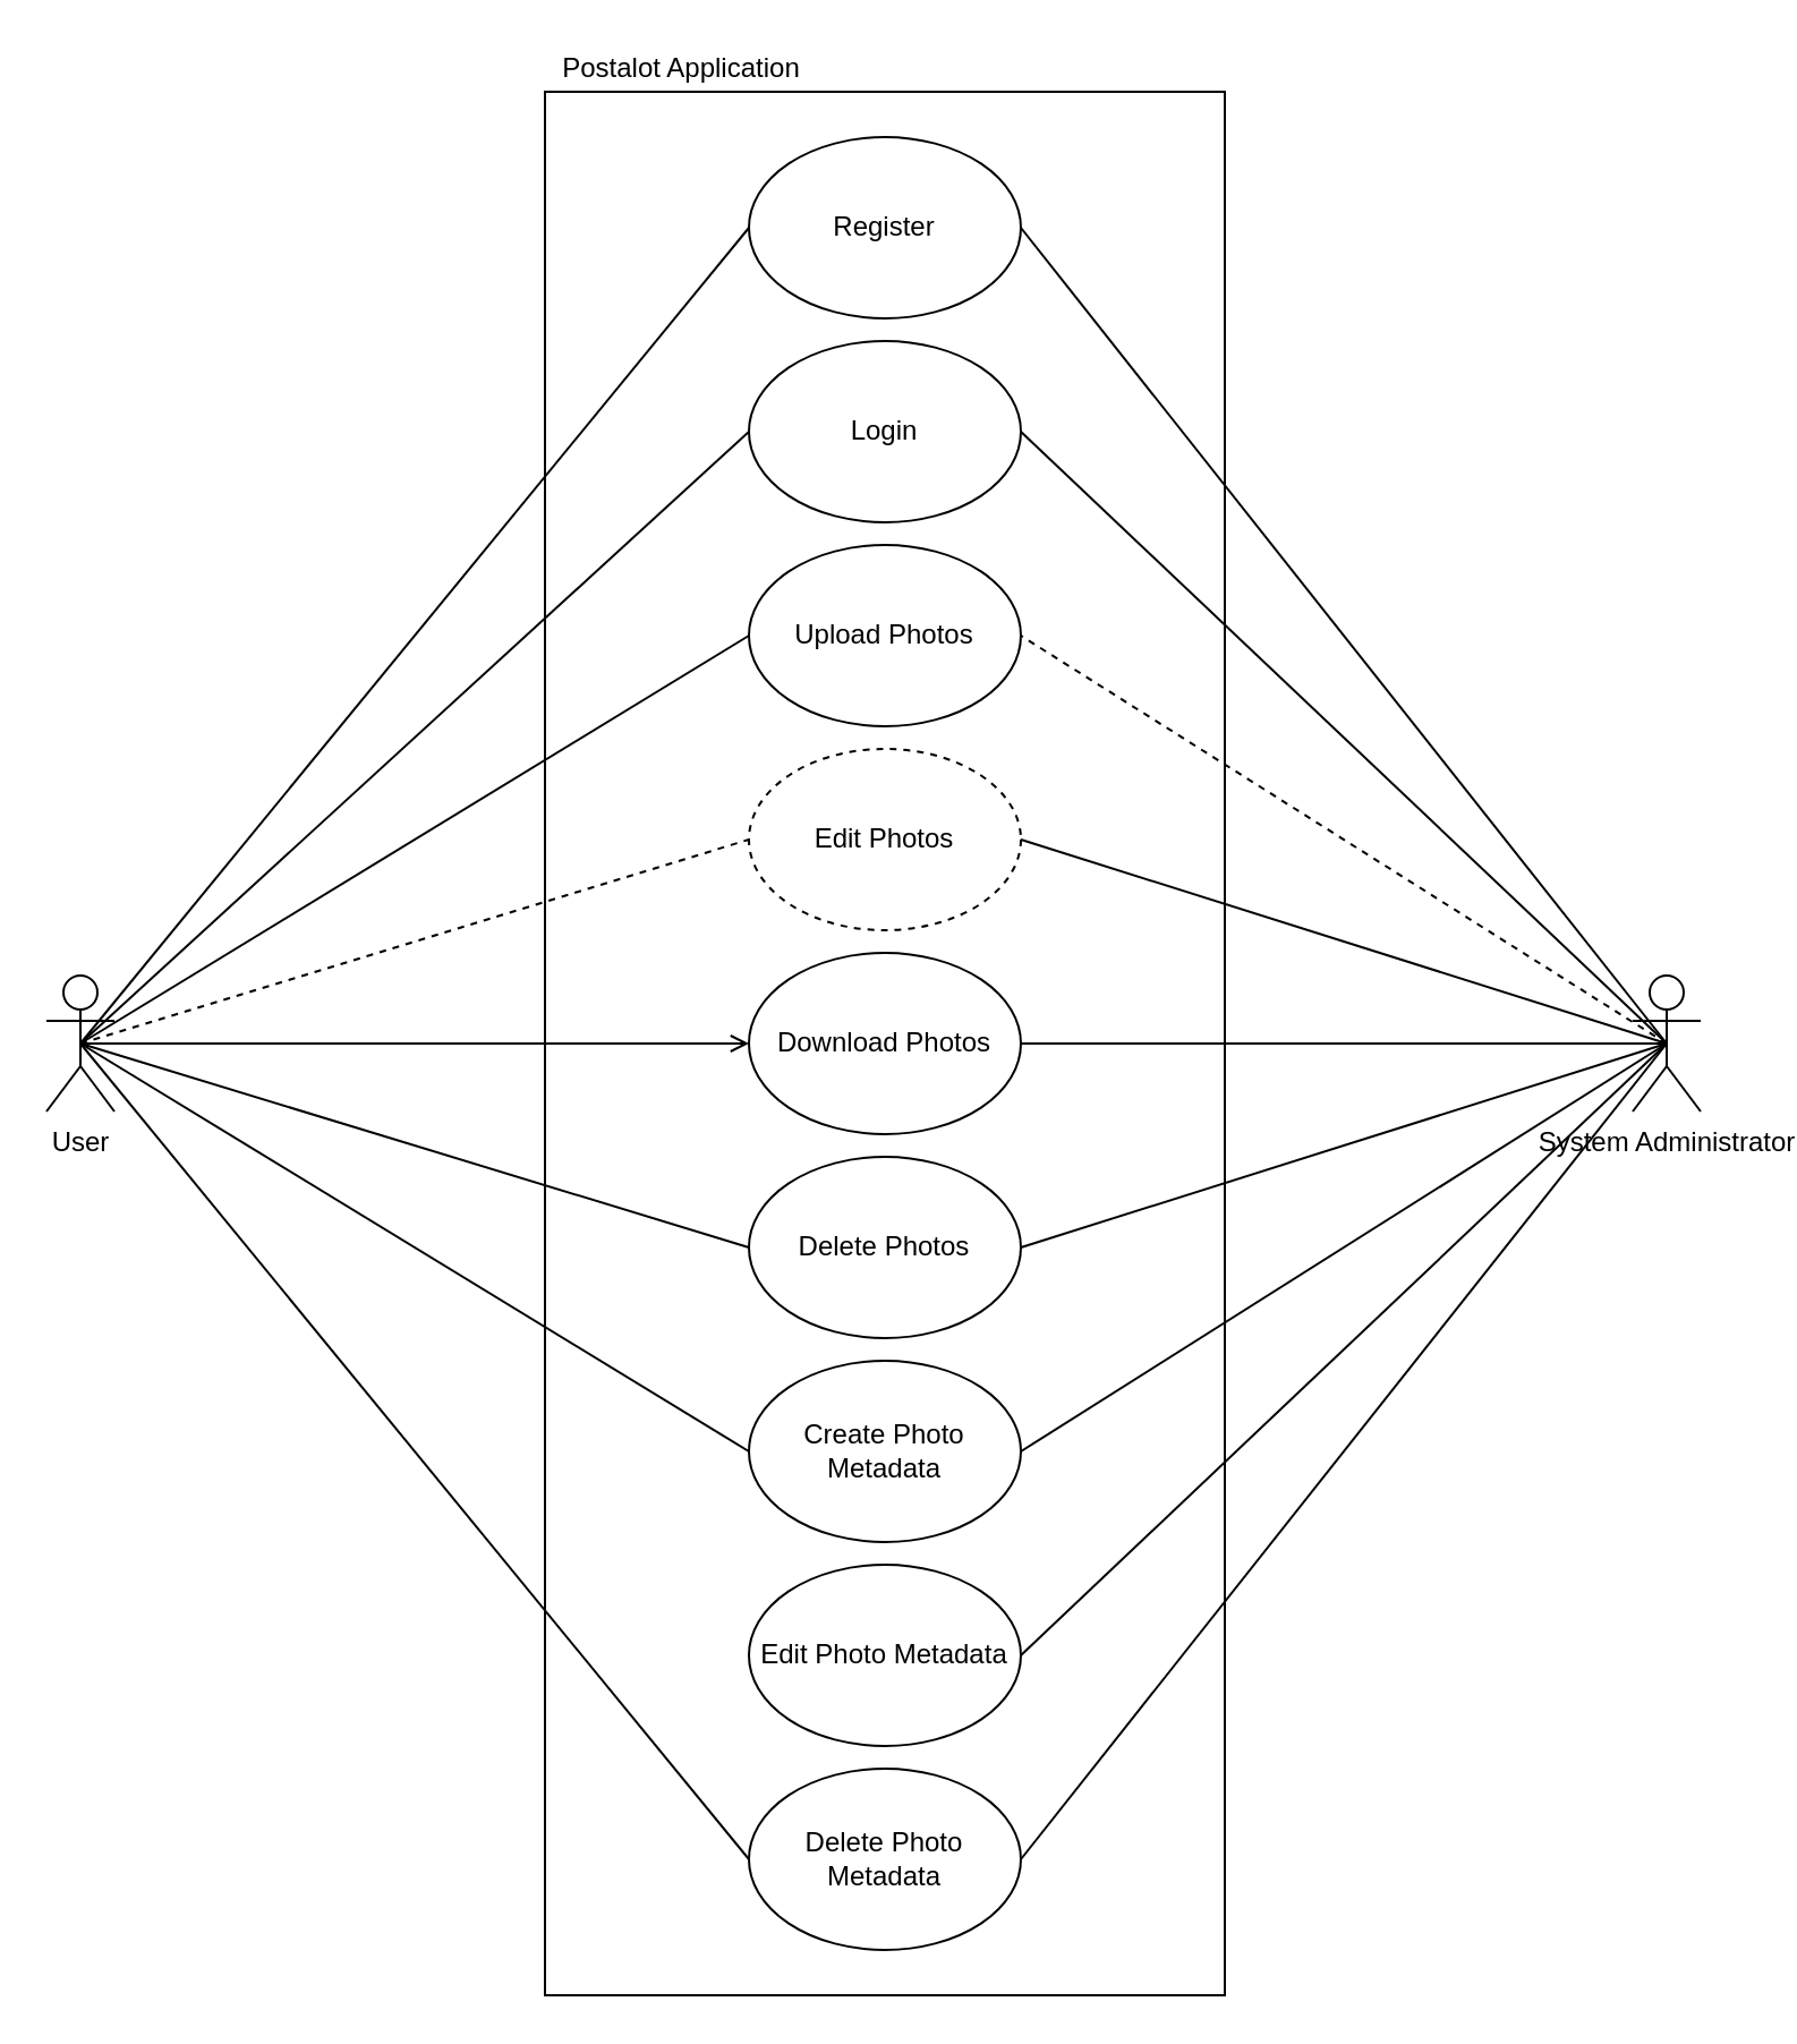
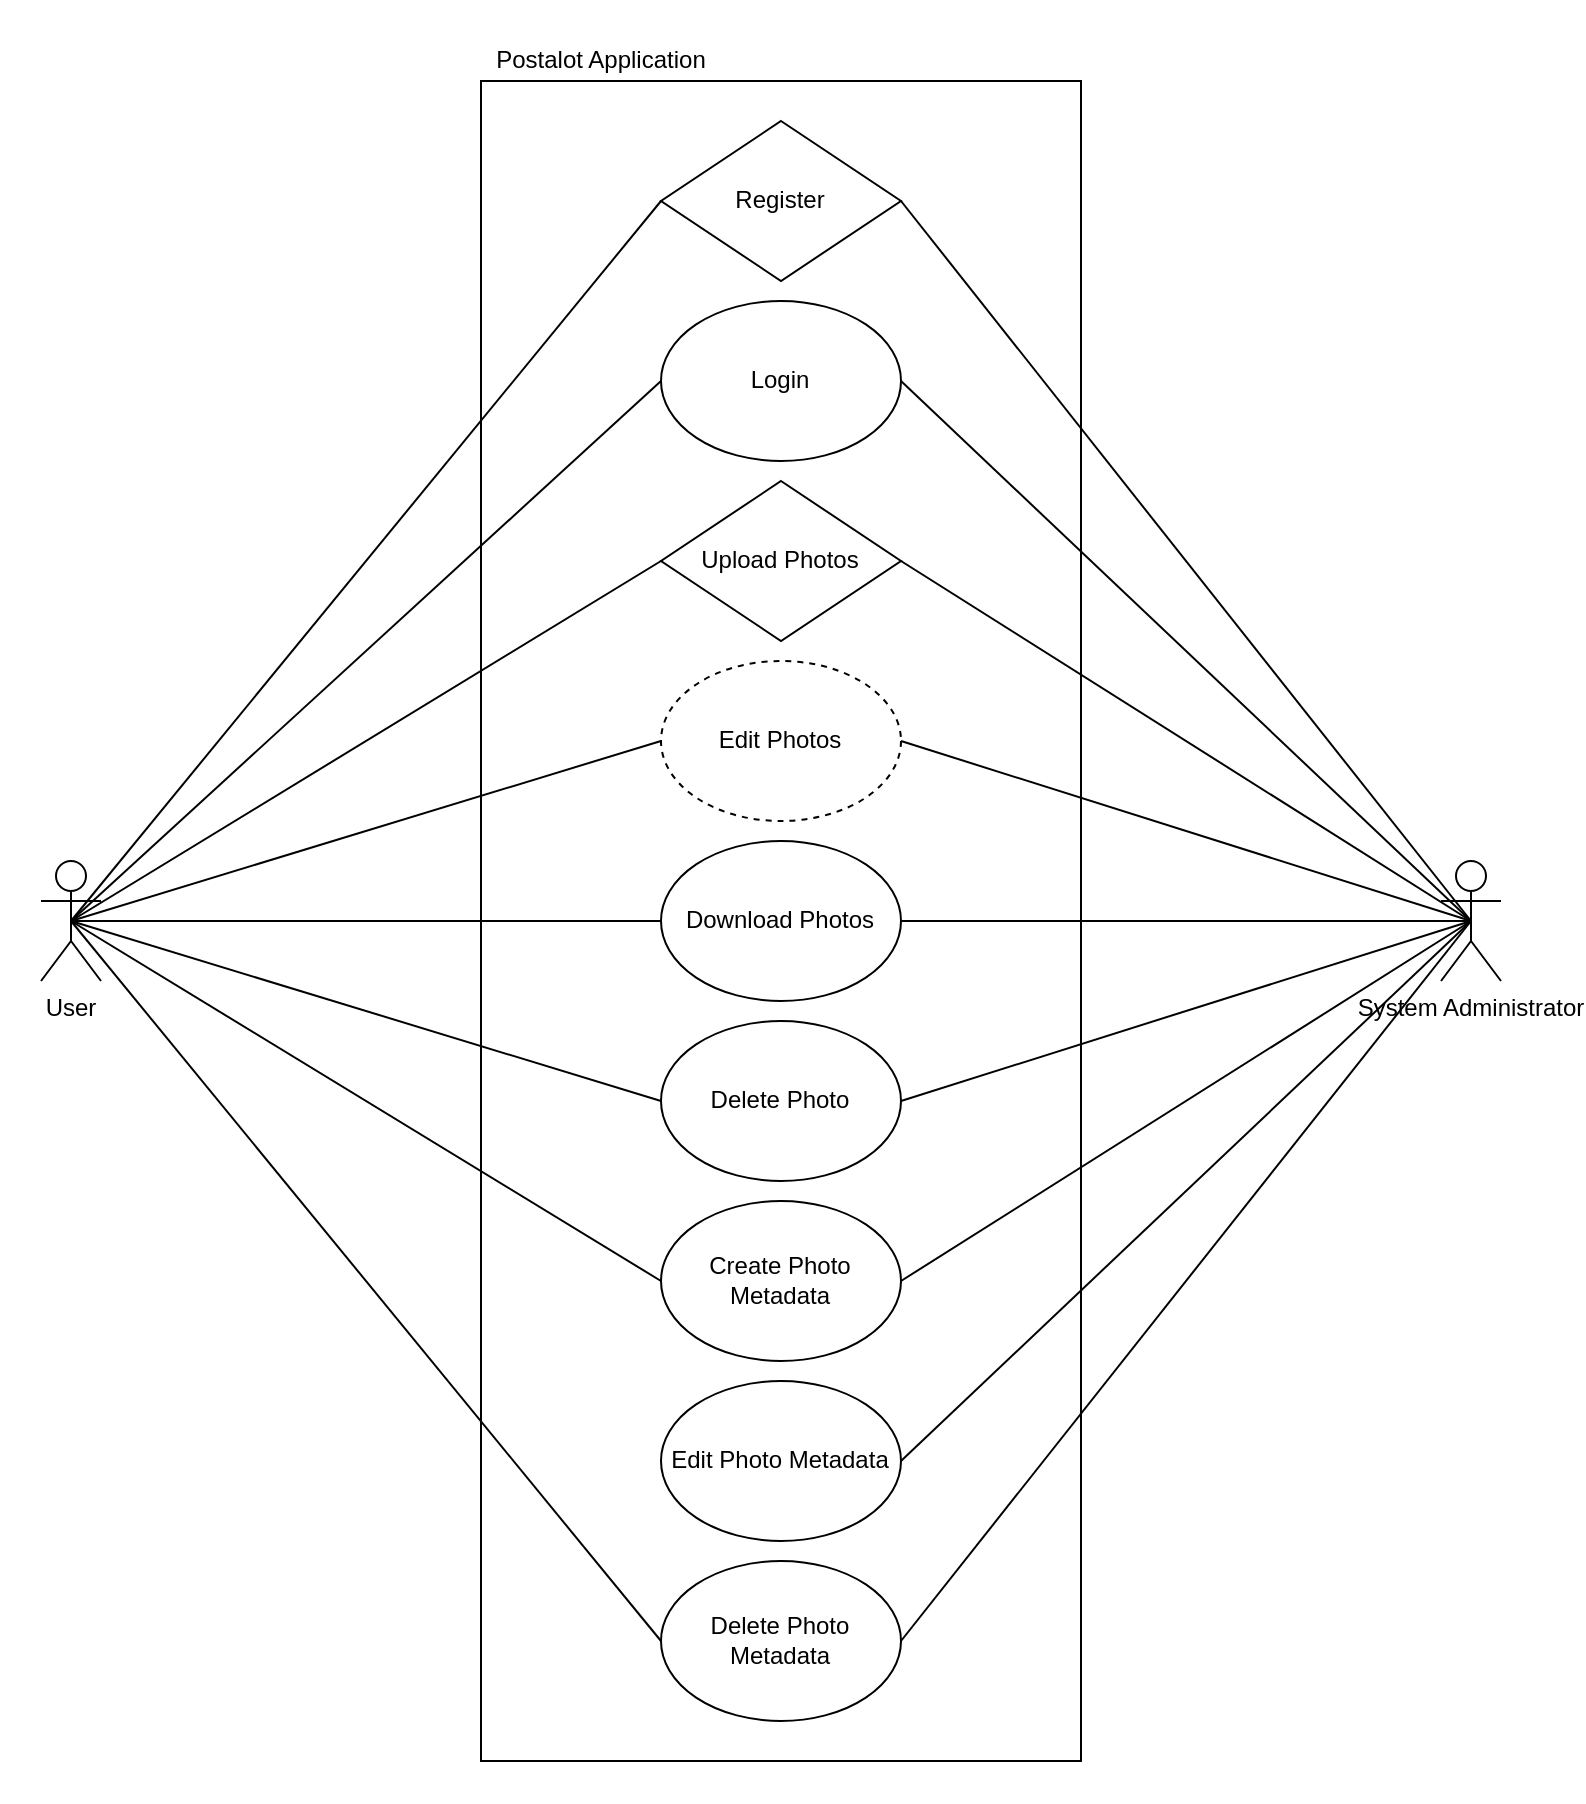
  <mxCell id="0" />
  <mxCell id="1" parent="0" />
  <mxCell id="2" value="" style="rounded=0;whiteSpace=wrap;html=1;" vertex="1" parent="1"><mxGeometry x="240" y="40" width="300" height="840" as="geometry" /></mxCell>
- <mxCell id="3" value="Upload Photos" style="ellipse;whiteSpace=wrap;html=1;" vertex="1" parent="1"><mxGeometry x="330" y="240" width="120" height="80" as="geometry" /></mxCell>
+ <mxCell id="3" value="Upload Photos" style="rhombus;whiteSpace=wrap;html=1;" vertex="1" parent="1"><mxGeometry x="330" y="240" width="120" height="80" as="geometry" /></mxCell>
  <mxCell id="4" value="Edit Photos" style="ellipse;whiteSpace=wrap;html=1;dashed=1;" vertex="1" parent="1"><mxGeometry x="330" y="330" width="120" height="80" as="geometry" /></mxCell>
  <mxCell id="5" value="Download Photos" style="ellipse;whiteSpace=wrap;html=1;" vertex="1" parent="1"><mxGeometry x="330" y="420" width="120" height="80" as="geometry" /></mxCell>
- <mxCell id="6" value="Delete Photos" style="ellipse;whiteSpace=wrap;html=1;" vertex="1" parent="1"><mxGeometry x="330" y="510" width="120" height="80" as="geometry" /></mxCell>
+ <mxCell id="6" value="Delete Photo" style="ellipse;whiteSpace=wrap;html=1;" vertex="1" parent="1"><mxGeometry x="330" y="510" width="120" height="80" as="geometry" /></mxCell>
  <mxCell id="7" value="Create Photo Metadata" style="ellipse;whiteSpace=wrap;html=1;" vertex="1" parent="1"><mxGeometry x="330" y="600" width="120" height="80" as="geometry" /></mxCell>
  <mxCell id="8" value="Edit Photo Metadata" style="ellipse;whiteSpace=wrap;html=1;" vertex="1" parent="1"><mxGeometry x="330" y="690" width="120" height="80" as="geometry" /></mxCell>
  <mxCell id="9" value="Delete Photo Metadata" style="ellipse;whiteSpace=wrap;html=1;" vertex="1" parent="1"><mxGeometry x="330" y="780" width="120" height="80" as="geometry" /></mxCell>
  <mxCell id="10" value="User" style="shape=umlActor;verticalLabelPosition=bottom;verticalAlign=top;html=1;outlineConnect=0;" vertex="1" parent="1"><mxGeometry x="20" y="430" width="30" height="60" as="geometry" /></mxCell>
  <mxCell id="11" value="System Administrator" style="shape=umlActor;verticalLabelPosition=bottom;verticalAlign=top;html=1;outlineConnect=0;" vertex="1" parent="1"><mxGeometry x="720" y="430" width="30" height="60" as="geometry" /></mxCell>
  <mxCell id="12" value="Login" style="ellipse;whiteSpace=wrap;html=1;" vertex="1" parent="1"><mxGeometry x="330" y="150" width="120" height="80" as="geometry" /></mxCell>
- <mxCell id="13" value="Register" style="ellipse;whiteSpace=wrap;html=1;" vertex="1" parent="1"><mxGeometry x="330" y="60" width="120" height="80" as="geometry" /></mxCell>
+ <mxCell id="13" value="Register" style="rhombus;whiteSpace=wrap;html=1;" vertex="1" parent="1"><mxGeometry x="330" y="60" width="120" height="80" as="geometry" /></mxCell>
  <mxCell id="14" value="" style="endArrow=none;html=1;rounded=0;exitX=0.5;exitY=0.5;exitDx=0;exitDy=0;exitPerimeter=0;entryX=0;entryY=0.5;entryDx=0;entryDy=0;" edge="1" parent="1" source="10" target="12"><mxGeometry width="50" height="50" relative="1" as="geometry"><mxPoint x="230" y="410" as="sourcePoint" /><mxPoint x="280" y="360" as="targetPoint" /></mxGeometry></mxCell>
  <mxCell id="15" value="" style="endArrow=none;html=1;rounded=0;exitX=0.5;exitY=0.5;exitDx=0;exitDy=0;exitPerimeter=0;entryX=0;entryY=0.5;entryDx=0;entryDy=0;" edge="1" parent="1" source="10" target="13"><mxGeometry width="50" height="50" relative="1" as="geometry"><mxPoint x="230" y="410" as="sourcePoint" /><mxPoint x="280" y="360" as="targetPoint" /></mxGeometry></mxCell>
  <mxCell id="16" value="" style="endArrow=none;html=1;rounded=0;exitX=0.5;exitY=0.5;exitDx=0;exitDy=0;exitPerimeter=0;entryX=0;entryY=0.5;entryDx=0;entryDy=0;" edge="1" parent="1" source="10" target="3"><mxGeometry width="50" height="50" relative="1" as="geometry"><mxPoint x="230" y="410" as="sourcePoint" /><mxPoint x="280" y="360" as="targetPoint" /></mxGeometry></mxCell>
- <mxCell id="17" value="" style="endArrow=open;html=1;rounded=0;exitX=0.5;exitY=0.5;exitDx=0;exitDy=0;exitPerimeter=0;entryX=0;entryY=0.5;entryDx=0;entryDy=0;" edge="1" parent="1" source="10" target="5"><mxGeometry width="50" height="50" relative="1" as="geometry"><mxPoint x="230" y="410" as="sourcePoint" /><mxPoint x="280" y="360" as="targetPoint" /></mxGeometry></mxCell>
- <mxCell id="18" value="" style="endArrow=none;html=1;rounded=0;exitX=0.5;exitY=0.5;exitDx=0;exitDy=0;exitPerimeter=0;entryX=0;entryY=0.5;entryDx=0;entryDy=0;dashed=1;" edge="1" parent="1" source="10" target="4"><mxGeometry width="50" height="50" relative="1" as="geometry"><mxPoint x="230" y="410" as="sourcePoint" /><mxPoint x="280" y="360" as="targetPoint" /></mxGeometry></mxCell>
+ <mxCell id="17" value="" style="endArrow=none;html=1;rounded=0;exitX=0.5;exitY=0.5;exitDx=0;exitDy=0;exitPerimeter=0;entryX=0;entryY=0.5;entryDx=0;entryDy=0;" edge="1" parent="1" source="10" target="5"><mxGeometry width="50" height="50" relative="1" as="geometry"><mxPoint x="230" y="410" as="sourcePoint" /><mxPoint x="280" y="360" as="targetPoint" /></mxGeometry></mxCell>
+ <mxCell id="18" value="" style="endArrow=none;html=1;rounded=0;exitX=0.5;exitY=0.5;exitDx=0;exitDy=0;exitPerimeter=0;entryX=0;entryY=0.5;entryDx=0;entryDy=0;" edge="1" parent="1" source="10" target="4"><mxGeometry width="50" height="50" relative="1" as="geometry"><mxPoint x="230" y="410" as="sourcePoint" /><mxPoint x="280" y="360" as="targetPoint" /></mxGeometry></mxCell>
  <mxCell id="19" value="" style="endArrow=none;html=1;rounded=0;exitX=0.5;exitY=0.5;exitDx=0;exitDy=0;exitPerimeter=0;entryX=0;entryY=0.5;entryDx=0;entryDy=0;" edge="1" parent="1" source="10" target="6"><mxGeometry width="50" height="50" relative="1" as="geometry"><mxPoint x="230" y="410" as="sourcePoint" /><mxPoint x="280" y="360" as="targetPoint" /></mxGeometry></mxCell>
  <mxCell id="20" value="" style="endArrow=none;html=1;rounded=0;exitX=0.5;exitY=0.5;exitDx=0;exitDy=0;exitPerimeter=0;entryX=0;entryY=0.5;entryDx=0;entryDy=0;" edge="1" parent="1" source="10" target="7"><mxGeometry width="50" height="50" relative="1" as="geometry"><mxPoint x="230" y="410" as="sourcePoint" /><mxPoint x="280" y="360" as="targetPoint" /></mxGeometry></mxCell>
  <mxCell id="21" value="" style="endArrow=none;html=1;rounded=0;entryX=0;entryY=0.5;entryDx=0;entryDy=0;exitX=0.5;exitY=0.5;exitDx=0;exitDy=0;exitPerimeter=0;" edge="1" parent="1" source="10" target="9"><mxGeometry width="50" height="50" relative="1" as="geometry"><mxPoint x="0" y="460" as="sourcePoint" /><mxPoint x="280" y="600" as="targetPoint" /></mxGeometry></mxCell>
  <mxCell id="22" value="" style="endArrow=none;html=1;rounded=0;exitX=1;exitY=0.5;exitDx=0;exitDy=0;entryX=0.5;entryY=0.5;entryDx=0;entryDy=0;entryPerimeter=0;" edge="1" parent="1" source="9" target="11"><mxGeometry width="50" height="50" relative="1" as="geometry"><mxPoint x="350" y="650" as="sourcePoint" /><mxPoint x="400" y="600" as="targetPoint" /></mxGeometry></mxCell>
  <mxCell id="23" value="" style="endArrow=none;html=1;rounded=0;exitX=1;exitY=0.5;exitDx=0;exitDy=0;entryX=0.5;entryY=0.5;entryDx=0;entryDy=0;entryPerimeter=0;" edge="1" parent="1" source="8" target="11"><mxGeometry width="50" height="50" relative="1" as="geometry"><mxPoint x="350" y="650" as="sourcePoint" /><mxPoint x="400" y="600" as="targetPoint" /></mxGeometry></mxCell>
  <mxCell id="24" value="" style="endArrow=none;html=1;rounded=0;exitX=1;exitY=0.5;exitDx=0;exitDy=0;entryX=0.5;entryY=0.5;entryDx=0;entryDy=0;entryPerimeter=0;" edge="1" parent="1" source="7" target="11"><mxGeometry width="50" height="50" relative="1" as="geometry"><mxPoint x="350" y="650" as="sourcePoint" /><mxPoint x="400" y="600" as="targetPoint" /></mxGeometry></mxCell>
  <mxCell id="25" value="" style="endArrow=none;html=1;rounded=0;entryX=1;entryY=0.5;entryDx=0;entryDy=0;exitX=0.5;exitY=0.5;exitDx=0;exitDy=0;exitPerimeter=0;" edge="1" parent="1" source="11" target="6"><mxGeometry width="50" height="50" relative="1" as="geometry"><mxPoint x="350" y="650" as="sourcePoint" /><mxPoint x="400" y="600" as="targetPoint" /></mxGeometry></mxCell>
  <mxCell id="26" value="" style="endArrow=none;html=1;rounded=0;entryX=1;entryY=0.5;entryDx=0;entryDy=0;exitX=0.5;exitY=0.5;exitDx=0;exitDy=0;exitPerimeter=0;" edge="1" parent="1" source="11" target="5"><mxGeometry width="50" height="50" relative="1" as="geometry"><mxPoint x="350" y="650" as="sourcePoint" /><mxPoint x="400" y="600" as="targetPoint" /></mxGeometry></mxCell>
  <mxCell id="27" value="" style="endArrow=none;html=1;rounded=0;entryX=1;entryY=0.5;entryDx=0;entryDy=0;exitX=0.5;exitY=0.5;exitDx=0;exitDy=0;exitPerimeter=0;" edge="1" parent="1" source="11" target="4"><mxGeometry width="50" height="50" relative="1" as="geometry"><mxPoint x="350" y="410" as="sourcePoint" /><mxPoint x="400" y="360" as="targetPoint" /></mxGeometry></mxCell>
- <mxCell id="28" value="" style="endArrow=none;html=1;rounded=0;entryX=1;entryY=0.5;entryDx=0;entryDy=0;exitX=0.5;exitY=0.5;exitDx=0;exitDy=0;exitPerimeter=0;dashed=1;" edge="1" parent="1" source="11" target="3"><mxGeometry width="50" height="50" relative="1" as="geometry"><mxPoint x="350" y="410" as="sourcePoint" /><mxPoint x="400" y="360" as="targetPoint" /></mxGeometry></mxCell>
+ <mxCell id="28" value="" style="endArrow=none;html=1;rounded=0;entryX=1;entryY=0.5;entryDx=0;entryDy=0;exitX=0.5;exitY=0.5;exitDx=0;exitDy=0;exitPerimeter=0;" edge="1" parent="1" source="11" target="3"><mxGeometry width="50" height="50" relative="1" as="geometry"><mxPoint x="350" y="410" as="sourcePoint" /><mxPoint x="400" y="360" as="targetPoint" /></mxGeometry></mxCell>
  <mxCell id="29" value="" style="endArrow=none;html=1;rounded=0;entryX=1;entryY=0.5;entryDx=0;entryDy=0;exitX=0.5;exitY=0.5;exitDx=0;exitDy=0;exitPerimeter=0;" edge="1" parent="1" source="11" target="12"><mxGeometry width="50" height="50" relative="1" as="geometry"><mxPoint x="350" y="410" as="sourcePoint" /><mxPoint x="400" y="360" as="targetPoint" /></mxGeometry></mxCell>
  <mxCell id="30" value="" style="endArrow=none;html=1;rounded=0;entryX=1;entryY=0.5;entryDx=0;entryDy=0;exitX=0.5;exitY=0.5;exitDx=0;exitDy=0;exitPerimeter=0;" edge="1" parent="1" source="11" target="13"><mxGeometry width="50" height="50" relative="1" as="geometry"><mxPoint x="670" y="460" as="sourcePoint" /><mxPoint x="400" y="360" as="targetPoint" /></mxGeometry></mxCell>
  <mxCell id="31" value="Postalot Application" style="text;html=1;align=center;verticalAlign=middle;resizable=0;points=[];autosize=1;strokeColor=none;fillColor=none;" vertex="1" parent="1"><mxGeometry x="240" y="20" width="120" height="20" as="geometry" /></mxCell>
